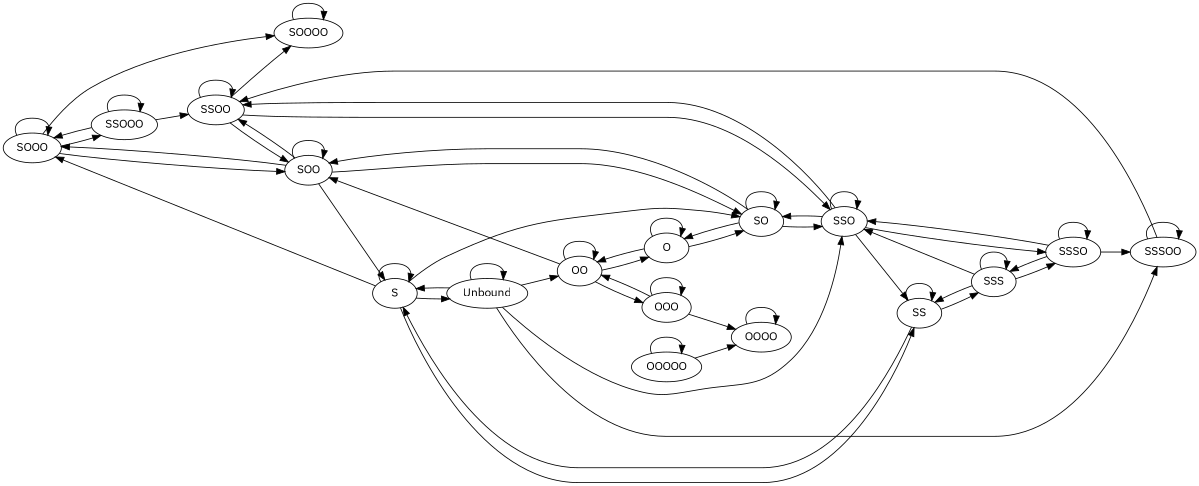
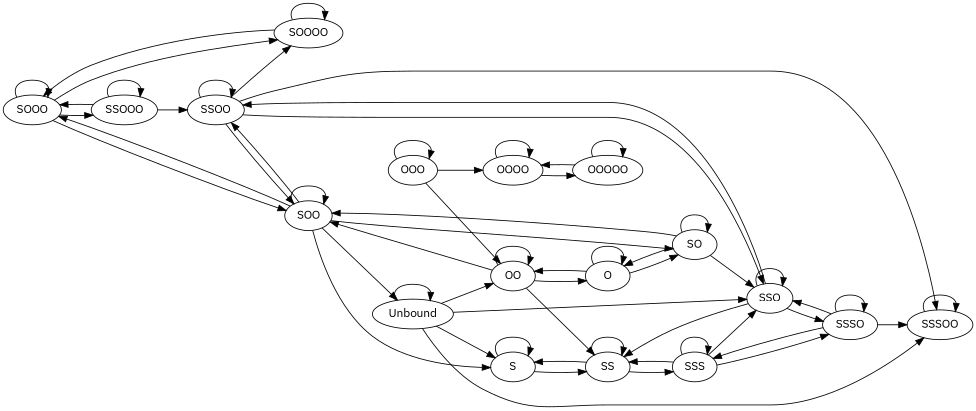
  digraph {
    fontname="IBM Plex Sans"
    rankdir=LR
    node [fontname="IBM Plex Sans"]
    edge [fontname="IBM Plex Sans"]
    SOOO
    SOOOO
    SSOOO
    SOO
    SSOO
    SO
    S
    SSO
    SSSO
    SS
    SSSOO
    SSS
    O
    OO
    Unbound
    OOO
    OOOO
    OOOOO
    SOOO -> SOOO
    SOOO -> SOOOO
    SOOO -> SSOOO
    SOOO -> SOO
-   S -> SOOO
+   SOOOO -> SOOO
    SOOOO -> SOOOO
    SSOOO -> SOOO
    SSOOO -> SSOOO
    SSOOO -> SSOO
    SOO -> SOOO
    SOO -> SOO
    SOO -> SSOO
    SOO -> SO
    SOO -> S
    SSOO -> SOOOO
    SSOO -> SOO
    SSOO -> SSOO
    SSOO -> SSO
    SO -> SOO
    SO -> SO
    SO -> SSO
    SO -> O
-   S -> SO
    S -> S
    S -> SS
-   S -> Unbound
+   SOO -> Unbound
    SSO -> SSOO
-   SSO -> SO
    SSO -> SSO
    SSO -> SSSO
    SSO -> SS
    SSSO -> SSO
    SSSO -> SSSO
    SSSO -> SSSOO
    SSSO -> SSS
    SS -> S
    SS -> SS
    SS -> SSS
-   SSSOO -> SSOO
+   SSOO -> SSSOO
    SSSOO -> SSSOO
    SSS -> SSO
    SSS -> SSSO
    SSS -> SS
    SSS -> SSS
    O -> SO
    O -> O
    O -> OO
    OO -> SOO
    OO -> O
    OO -> OO
-   OO -> OOO
+   OO -> SS
    Unbound -> S
    Unbound -> SSO
    Unbound -> SSSOO
    Unbound -> OO
    Unbound -> Unbound
    OOO -> OO
    OOO -> OOO
    OOO -> OOOO
    OOOO -> OOOO
+   OOOO -> OOOOO
    OOOOO -> OOOO
    OOOOO -> OOOOO
  }
